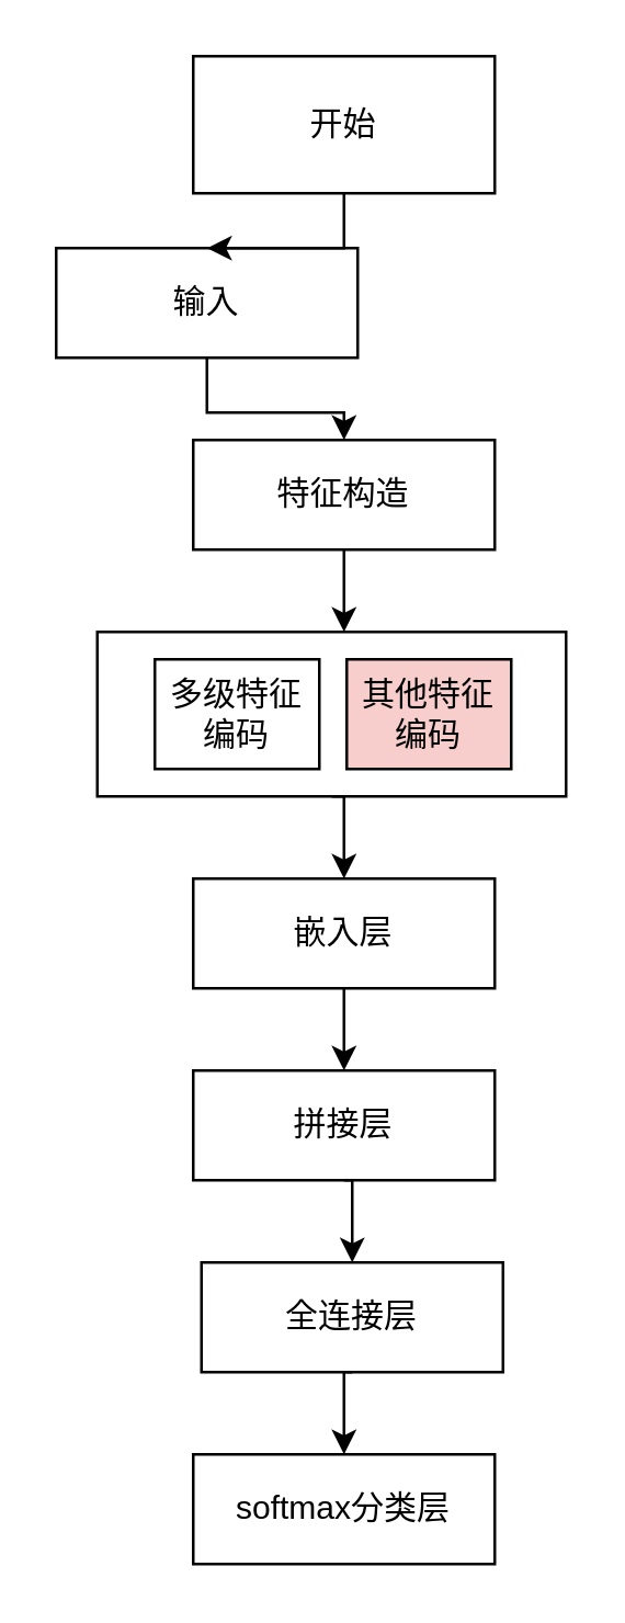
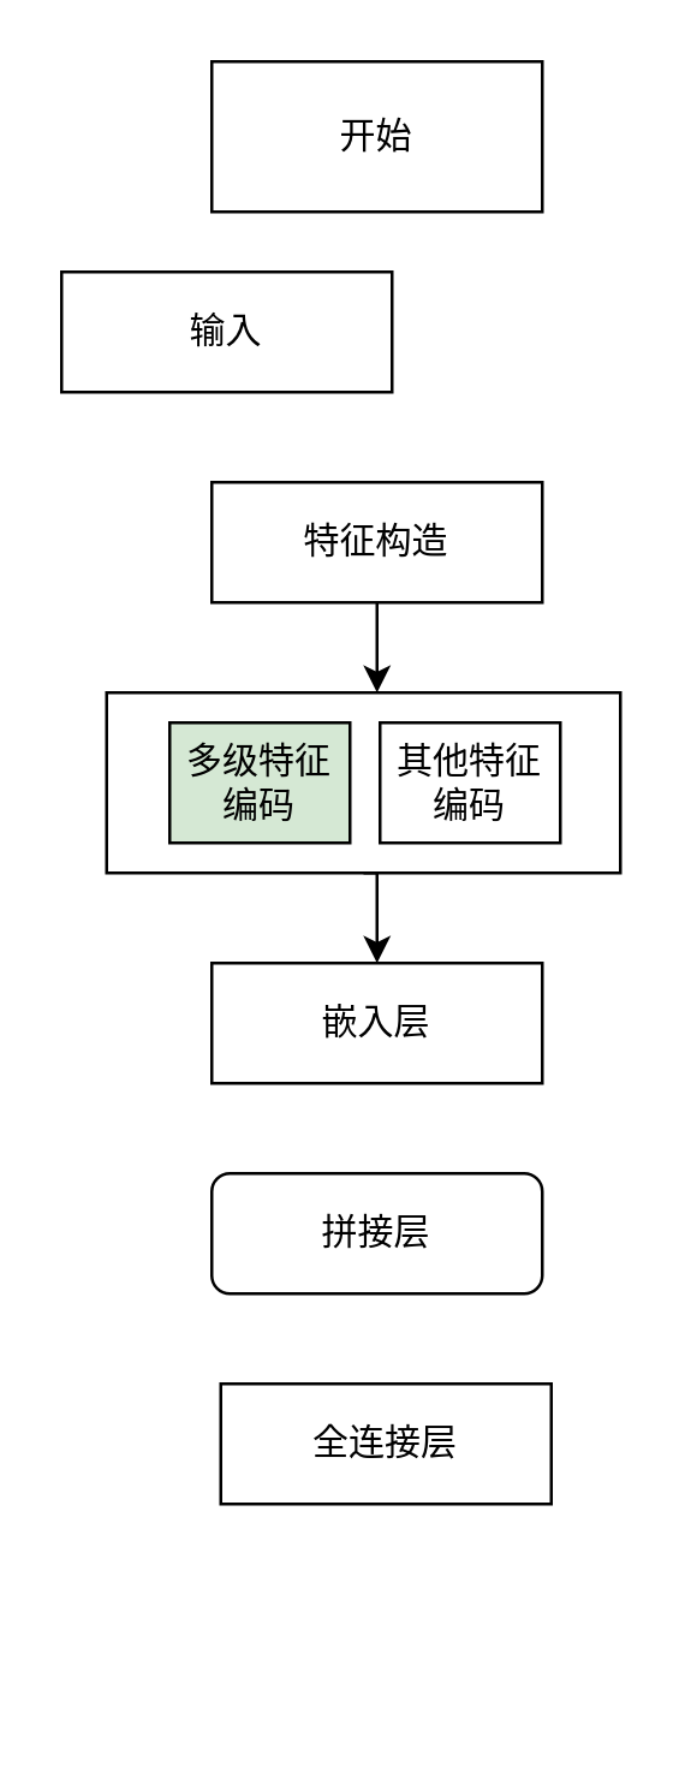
  <mxCell id="0" />
  <mxCell id="1" parent="0" />
  <mxCell id="2" style="edgeStyle=orthogonalEdgeStyle;rounded=0;orthogonalLoop=1;jettySize=auto;html=1;exitX=0.5;exitY=1;exitDx=0;exitDy=0;entryX=0.5;entryY=0;entryDx=0;entryDy=0;" edge="1" parent="1" source="3" target="9"><mxGeometry relative="1" as="geometry" /></mxCell>
  <mxCell id="3" value="" style="rounded=0;whiteSpace=wrap;html=1;" vertex="1" parent="1"><mxGeometry x="35" y="230" width="171" height="60" as="geometry" /></mxCell>
- <mxCell id="4" value="softmax分类层" style="rounded=0;whiteSpace=wrap;html=1;" vertex="1" parent="1"><mxGeometry x="70" y="530" width="110" height="40" as="geometry" /></mxCell>
- <mxCell id="5" value="多级特征编码" style="rounded=0;whiteSpace=wrap;html=1;" vertex="1" parent="1"><mxGeometry x="56" y="240" width="60" height="40" as="geometry" /></mxCell>
- <mxCell id="6" style="edgeStyle=orthogonalEdgeStyle;rounded=0;orthogonalLoop=1;jettySize=auto;html=1;exitX=0.5;exitY=1;exitDx=0;exitDy=0;entryX=0.5;entryY=0;entryDx=0;entryDy=0;" edge="1" parent="1" source="7" target="17"><mxGeometry relative="1" as="geometry" /></mxCell>
- <mxCell id="7" value="拼接层" style="rounded=0;whiteSpace=wrap;html=1;" vertex="1" parent="1"><mxGeometry x="70" y="390" width="110" height="40" as="geometry" /></mxCell>
- <mxCell id="8" style="edgeStyle=orthogonalEdgeStyle;rounded=0;orthogonalLoop=1;jettySize=auto;html=1;entryX=0.5;entryY=0;entryDx=0;entryDy=0;" edge="1" parent="1" source="9" target="7"><mxGeometry relative="1" as="geometry" /></mxCell>
+ <mxCell id="5" value="多级特征编码" style="rounded=0;whiteSpace=wrap;html=1;fillColor=#d5e8d4;" vertex="1" parent="1"><mxGeometry x="56" y="240" width="60" height="40" as="geometry" /></mxCell>
+ <mxCell id="7" value="拼接层" style="whiteSpace=wrap;html=1;rounded=1;" vertex="1" parent="1"><mxGeometry x="70" y="390" width="110" height="40" as="geometry" /></mxCell>
  <mxCell id="9" value="嵌入层" style="rounded=0;whiteSpace=wrap;html=1;" vertex="1" parent="1"><mxGeometry x="70" y="320" width="110" height="40" as="geometry" /></mxCell>
  <mxCell id="10" style="edgeStyle=orthogonalEdgeStyle;rounded=0;orthogonalLoop=1;jettySize=auto;html=1;" edge="1" parent="1" source="11"><mxGeometry relative="1" as="geometry"><mxPoint x="125" y="230" as="targetPoint" /></mxGeometry></mxCell>
  <mxCell id="11" value="特征构造" style="rounded=0;whiteSpace=wrap;html=1;" vertex="1" parent="1"><mxGeometry x="70" y="160" width="110" height="40" as="geometry" /></mxCell>
- <mxCell id="12" value="" style="edgeStyle=orthogonalEdgeStyle;rounded=0;orthogonalLoop=1;jettySize=auto;html=1;" edge="1" parent="1" source="13" target="11"><mxGeometry relative="1" as="geometry" /></mxCell>
  <mxCell id="13" value="输入" style="rounded=0;whiteSpace=wrap;html=1;" vertex="1" parent="1"><mxGeometry x="20" y="90" width="110" height="40" as="geometry" /></mxCell>
- <mxCell id="14" value="" style="edgeStyle=orthogonalEdgeStyle;rounded=0;orthogonalLoop=1;jettySize=auto;html=1;" edge="1" parent="1" source="15" target="13"><mxGeometry relative="1" as="geometry" /></mxCell>
  <mxCell id="15" value="开始" style="rounded=0;whiteSpace=wrap;html=1;" vertex="1" parent="1"><mxGeometry x="70" y="20" width="110" height="50" as="geometry" /></mxCell>
- <mxCell id="16" style="edgeStyle=orthogonalEdgeStyle;rounded=0;orthogonalLoop=1;jettySize=auto;html=1;exitX=0.5;exitY=1;exitDx=0;exitDy=0;entryX=0.5;entryY=0;entryDx=0;entryDy=0;" edge="1" parent="1" source="17" target="4"><mxGeometry relative="1" as="geometry" /></mxCell>
  <mxCell id="17" value="全连接层" style="rounded=0;whiteSpace=wrap;html=1;" vertex="1" parent="1"><mxGeometry x="73" y="460" width="110" height="40" as="geometry" /></mxCell>
  <mxCell id="18" style="edgeStyle=orthogonalEdgeStyle;rounded=0;orthogonalLoop=1;jettySize=auto;html=1;exitX=0.5;exitY=1;exitDx=0;exitDy=0;" edge="1" parent="1" source="9" target="9"><mxGeometry relative="1" as="geometry" /></mxCell>
- <mxCell id="19" value="其他特征编码" style="rounded=0;whiteSpace=wrap;html=1;fillColor=#f8cecc;" vertex="1" parent="1"><mxGeometry x="126" y="240" width="60" height="40" as="geometry" /></mxCell>
+ <mxCell id="19" value="其他特征编码" style="rounded=0;whiteSpace=wrap;html=1;" vertex="1" parent="1"><mxGeometry x="126" y="240" width="60" height="40" as="geometry" /></mxCell>
